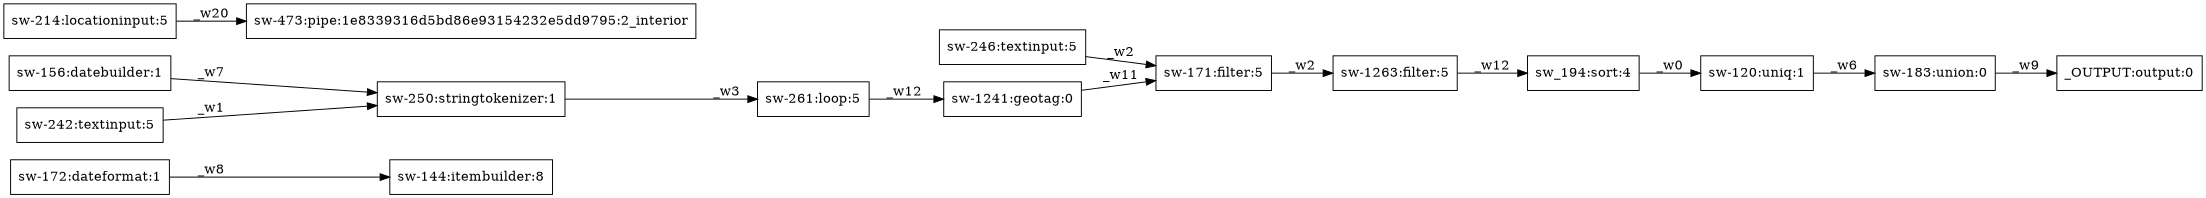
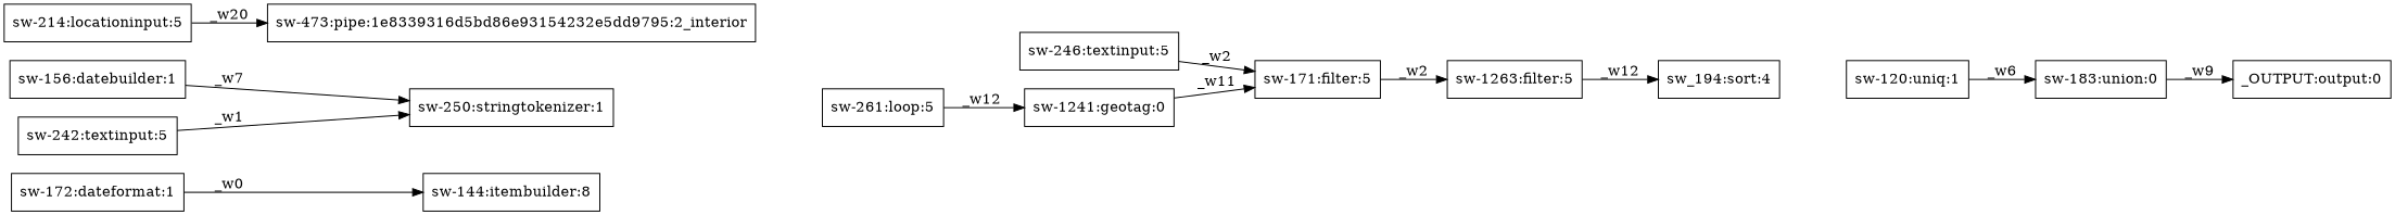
  digraph {
    rankdir=LR
    node [shape=box]
    n1 [label="sw-144:itembuilder:8"]
    n2 [label="sw-1241:geotag:0"]
    n3 [label="sw-171:filter:5"]
    n4 [label="sw-1263:filter:5"]
    n5 [label="sw-246:textinput:5"]
    n6 [label="sw_194:sort:4"]
    n7 [label="_OUTPUT:output:0"]
    n8 [label="sw-214:locationinput:5"]
    n9 [label="sw-473:pipe:1e8339316d5bd86e93154232e5dd9795:2_interior"]
    n10 [label="sw-120:uniq:1"]
    n11 [label="sw-183:union:0"]
    n12 [label="sw-156:datebuilder:1"]
    n13 [label="sw-250:stringtokenizer:1"]
    n14 [label="sw-172:dateformat:1"]
    n15 [label="sw-242:textinput:5"]
    n16 [label="sw-261:loop:5"]
    n2 -> n3 [label=_w11]
    n3 -> n4 [label=_w2]
    n4 -> n6 [label=_w12]
    n5 -> n3 [label=_w2]
-   n6 -> n10 [label=_w0]
    n8 -> n9 [label=_w20]
    n10 -> n11 [label=_w6]
    n11 -> n7 [label=_w9]
    n12 -> n13 [label=_w7]
-   n13 -> n16 [label=_w3]
-   n14 -> n1 [label=_w8]
+   n14 -> n1 [label=_w0]
    n15 -> n13 [label=_w1]
    n16 -> n2 [label=_w12]
  }
